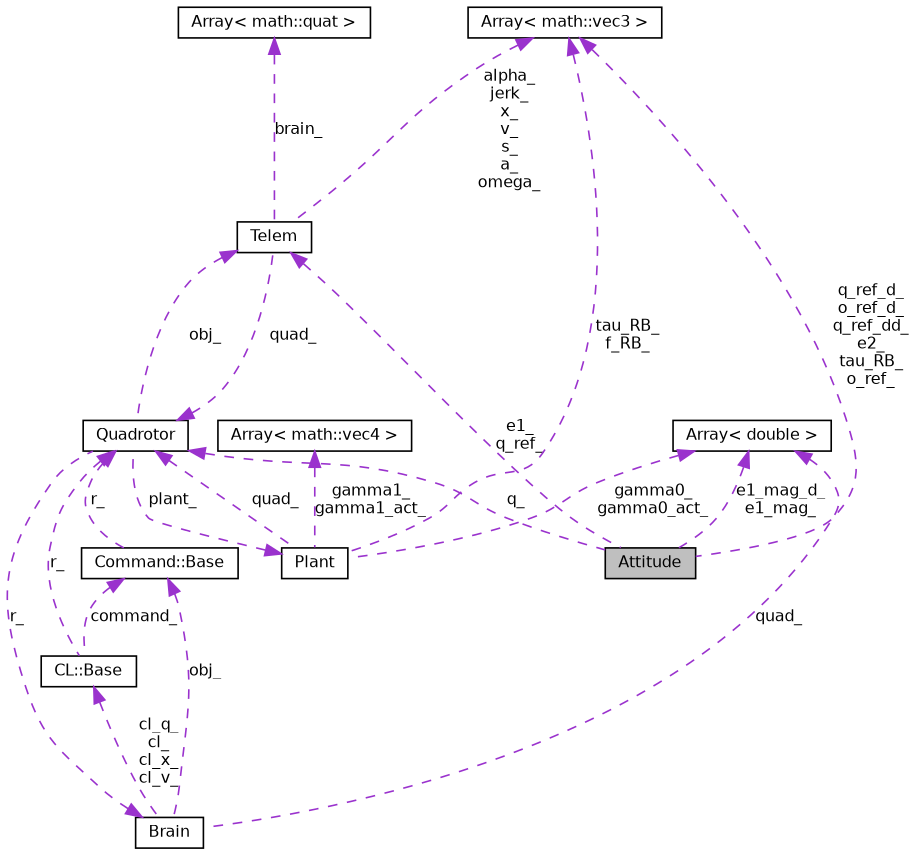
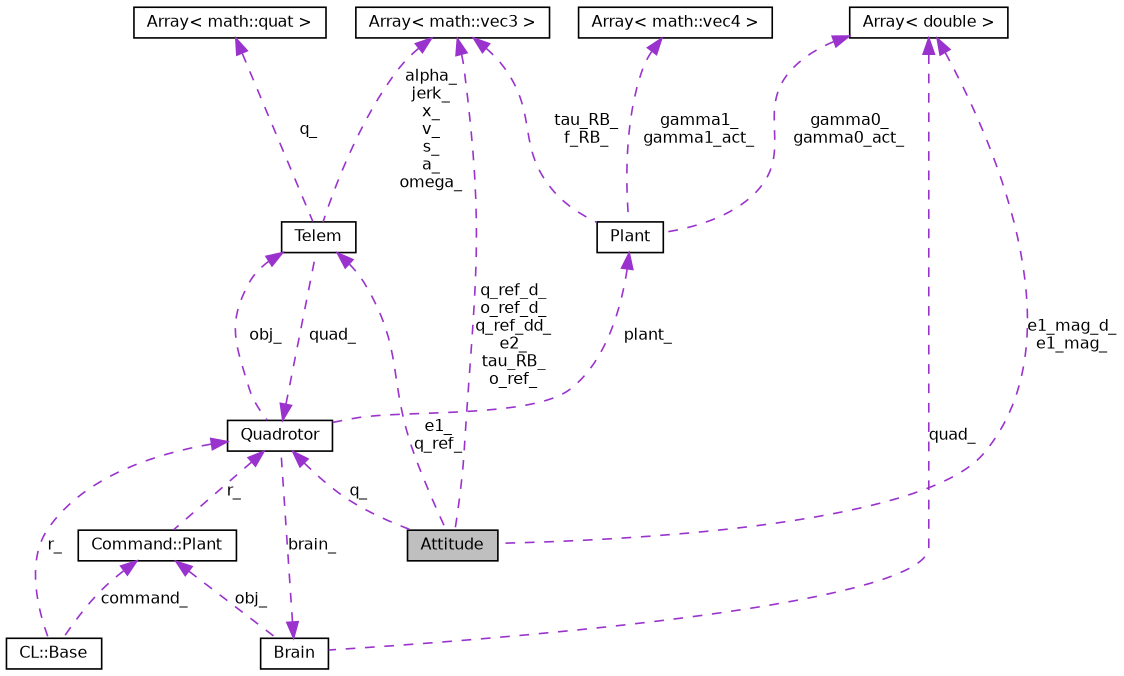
  digraph {
    node [color=black fillcolor=white fontname=Helvetica fontsize=10 shape=record style=filled]
    edge [color=darkorchid3 dir=back fontname=Helvetica fontsize=10 labelfontname=Helvetica labelfontsize=10 style=dashed]
    n1 [fillcolor=grey75 fontcolor=black height=0.2 label=Attitude width=0.4]
    n2 [height=0.2 label="Array\< math::quat \>" width=0.4]
    n3 [height=0.2 label=Telem width=0.4]
    n4 [height=0.2 label=Quadrotor width=0.4]
    n5 [height=0.2 label="Array\< math::vec3 \>" width=0.4]
    n6 [height=0.2 label=Plant width=0.4]
    n7 [height=0.2 label="Array\< double \>" width=0.4]
    n8 [height=0.2 label=Brain width=0.4]
    n9 [height=0.2 label="CL::Base" width=0.4]
-   n10 [height=0.2 label="Command::Base" width=0.4]
+   n10 [height=0.2 label="Command::Plant" width=0.4]
    n11 [height=0.2 label="Array\< math::vec4 \>" width=0.4]
-   n2 -> n3 [label=brain_]
+   n2 -> n3 [label=q_]
    n3 -> n1 [label="e1_\nq_ref_"]
    n3 -> n4 [label=obj_]
    n4 -> n1 [label=q_]
    n4 -> n3 [label=quad_]
-   n4 -> n6 [label=quad_]
    n4 -> n9 [label=r_]
    n4 -> n10 [label=r_]
    n5 -> n1 [label="q_ref_d_\no_ref_d_\nq_ref_dd_\ne2_\ntau_RB_\no_ref_"]
    n5 -> n3 [label="alpha_\njerk_\nx_\nv_\ns_\na_\nomega_"]
    n5 -> n6 [label="tau_RB_\nf_RB_"]
    n6 -> n4 [label=plant_]
    n7 -> n1 [label="e1_mag_d_\ne1_mag_"]
    n7 -> n6 [label="gamma0_\ngamma0_act_"]
    n7 -> n8 [label=quad_]
-   n8 -> n4 [label=r_]
-   n9 -> n8 [label="cl_q_\ncl_\ncl_x_\ncl_v_"]
+   n8 -> n4 [label=brain_]
    n10 -> n8 [label=obj_]
    n10 -> n9 [label=command_]
    n11 -> n6 [label="gamma1_\ngamma1_act_"]
  }
